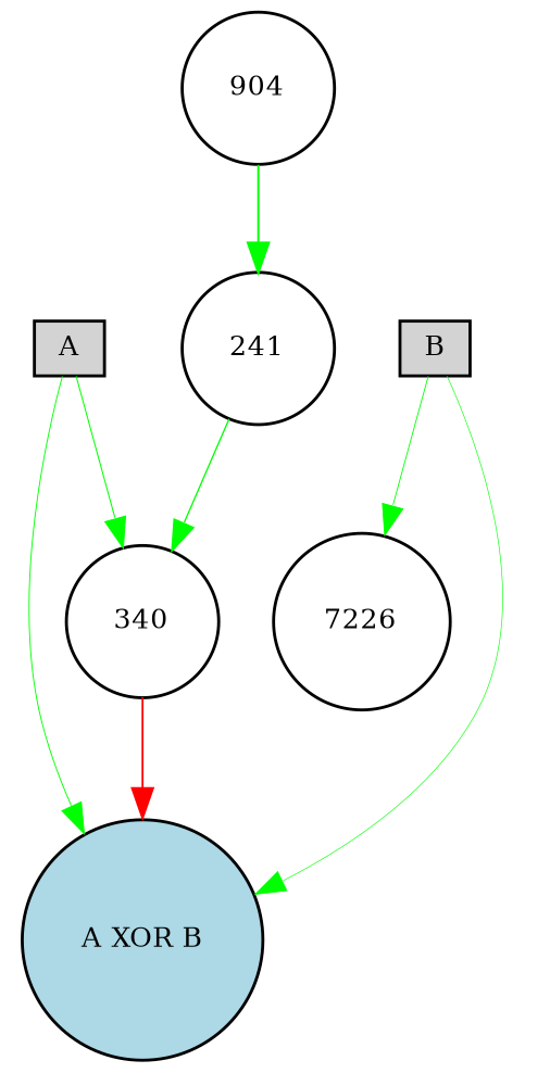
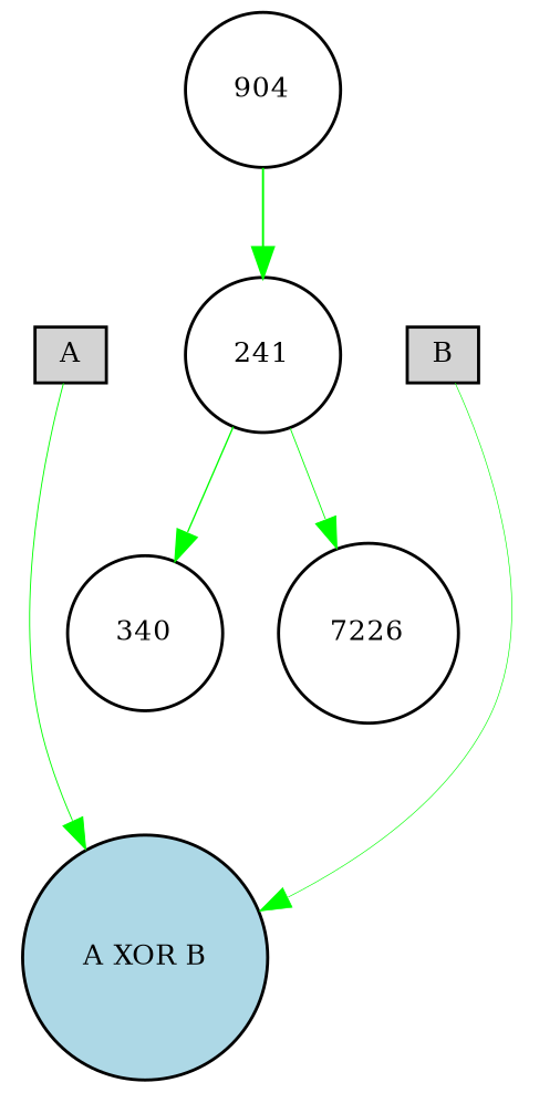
  digraph {
    node [fillcolor=white fontsize=9 shape=circle style=filled]
    edge [color=green style=solid]
    A [fillcolor=lightgray height=0.2 shape=box width=0.2]
    "A XOR B" [fillcolor=lightblue height=0.2 width=0.2]
    n3 [height=0.2 label=340 width=0.2]
    B [fillcolor=lightgray height=0.2 shape=box width=0.2]
    7226 [height=0.2 width=0.2]
    904 [height=0.2 width=0.2]
    241 [height=0.2 width=0.2]
    A -> "A XOR B" [penwidth=0.31922837698012596]
-   A -> n3 [penwidth=0.35742924846364055]
-   n3 -> "A XOR B" [color=red penwidth=0.6170057906809606]
    B -> "A XOR B" [penwidth=0.21866844134365848]
-   B -> 7226 [penwidth=0.30000000000000004]
+   241 -> 7226 [penwidth=0.30000000000000004]
    904 -> 241 [penwidth=0.6763758579153882]
    241 -> n3 [penwidth=0.4622713495414583]
  }
